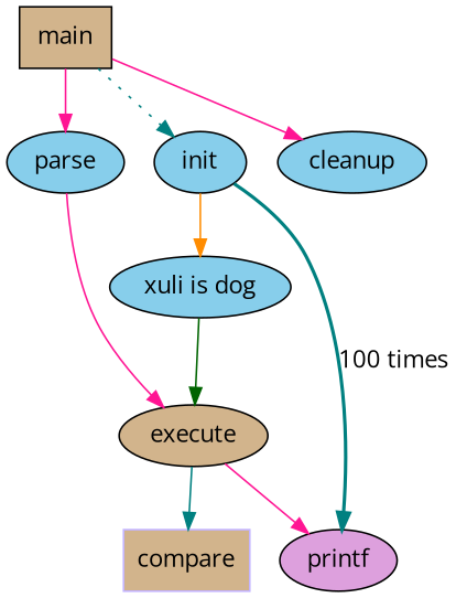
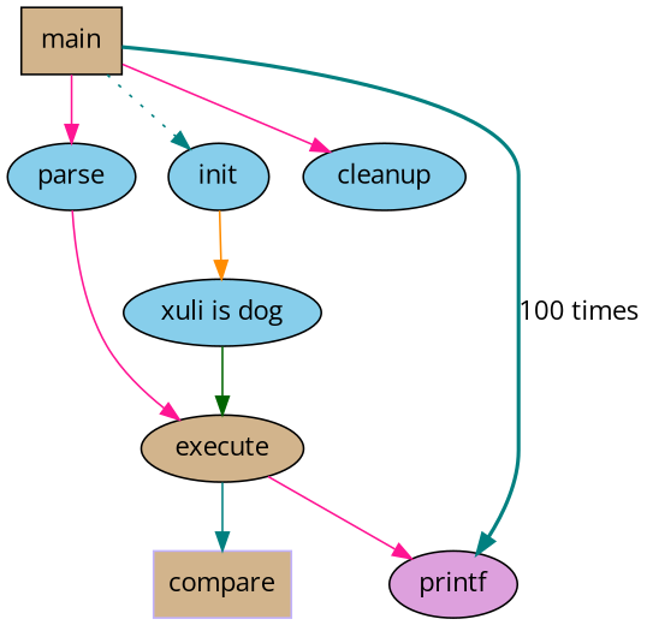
  digraph {
    fontname="Open Sans"
    node [fillcolor=skyblue fontname="Open Sans" style=filled]
    edge [color=deeppink fontname="Open Sans"]
    main [fillcolor=tan shape=box]
    parse
    init
    cleanup
    printf [fillcolor=plum]
    execute [fillcolor=tan]
    n7 [label="xuli is dog"]
    compare [color=".7 .3 1.0" fillcolor=tan shape=box]
    main -> parse [weight=40]
    main -> init [color=teal style=dotted]
    main -> cleanup
-   init -> printf [color=teal label="100 times" style=bold]
+   main -> printf [color=teal label="100 times" style=bold]
    parse -> execute
    init -> n7 [color=darkorange]
    execute -> printf
    execute -> compare [color=teal]
    n7 -> execute [color=darkgreen]
  }
